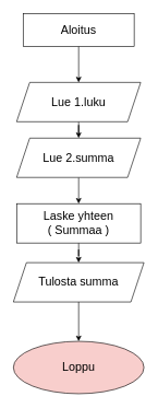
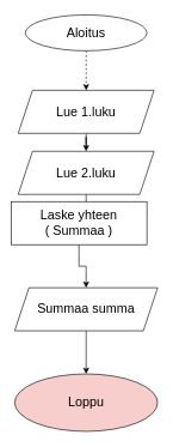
  <mxCell id="0" />
  <mxCell id="1" parent="0" />
- <mxCell id="2" value="" style="edgeStyle=orthogonalEdgeStyle;rounded=0;orthogonalLoop=1;jettySize=auto;html=1;fontSize=18;" parent="1" source="3" target="5" edge="1"><mxGeometry relative="1" as="geometry" /></mxCell>
- <mxCell id="3" value="&lt;font style=&quot;font-size: 18px;&quot;&gt;Aloitus&lt;/font&gt;" style="whiteSpace=wrap;html=1;rounded=0;" parent="1" vertex="1"><mxGeometry x="35" y="20" width="170" height="50" as="geometry" /></mxCell>
+ <mxCell id="2" value="" style="edgeStyle=orthogonalEdgeStyle;rounded=0;orthogonalLoop=1;jettySize=auto;html=1;fontSize=18;dashed=1;" parent="1" source="3" target="5" edge="1"><mxGeometry relative="1" as="geometry" /></mxCell>
+ <mxCell id="3" value="&lt;font style=&quot;font-size: 18px;&quot;&gt;Aloitus&lt;/font&gt;" style="ellipse;whiteSpace=wrap;html=1;" parent="1" vertex="1"><mxGeometry x="35" y="20" width="170" height="50" as="geometry" /></mxCell>
  <mxCell id="4" value="" style="edgeStyle=orthogonalEdgeStyle;rounded=0;orthogonalLoop=1;jettySize=auto;html=1;fontSize=18;" parent="1" source="5" target="7" edge="1"><mxGeometry relative="1" as="geometry" /></mxCell>
  <mxCell id="5" value="Lue 1.luku" style="shape=parallelogram;perimeter=parallelogramPerimeter;whiteSpace=wrap;html=1;fixedSize=1;fontSize=18;" parent="1" vertex="1"><mxGeometry x="25" y="125" width="190" height="60" as="geometry" /></mxCell>
  <mxCell id="6" value="" style="edgeStyle=orthogonalEdgeStyle;rounded=0;orthogonalLoop=1;jettySize=auto;html=1;fontSize=18;" parent="1" source="7" target="9" edge="1"><mxGeometry relative="1" as="geometry" /></mxCell>
- <mxCell id="7" value="Lue 2.summa" style="shape=parallelogram;perimeter=parallelogramPerimeter;whiteSpace=wrap;html=1;fixedSize=1;fontSize=18;" parent="1" vertex="1"><mxGeometry x="25" y="210" width="190" height="60" as="geometry" /></mxCell>
+ <mxCell id="7" value="Lue 2.luku" style="shape=parallelogram;perimeter=parallelogramPerimeter;whiteSpace=wrap;html=1;fixedSize=1;fontSize=18;" parent="1" vertex="1"><mxGeometry x="25" y="210" width="190" height="60" as="geometry" /></mxCell>
  <mxCell id="8" value="" style="edgeStyle=orthogonalEdgeStyle;rounded=0;orthogonalLoop=1;jettySize=auto;html=1;fontSize=18;" parent="1" source="9" target="11" edge="1"><mxGeometry relative="1" as="geometry" /></mxCell>
- <mxCell id="9" value="Laske yhteen&lt;br&gt;( Summaa )" style="rounded=0;whiteSpace=wrap;html=1;fontSize=18;" parent="1" vertex="1"><mxGeometry x="25" y="310" width="190" height="60" as="geometry" /></mxCell>
+ <mxCell id="9" value="Laske yhteen&lt;br&gt;( Summaa )" style="rounded=0;whiteSpace=wrap;html=1;fontSize=18;" parent="1" vertex="1"><mxGeometry x="15" y="280" width="190" height="60" as="geometry" /></mxCell>
  <mxCell id="10" value="" style="edgeStyle=orthogonalEdgeStyle;rounded=0;orthogonalLoop=1;jettySize=auto;html=1;fontSize=18;" parent="1" source="11" target="12" edge="1"><mxGeometry relative="1" as="geometry" /></mxCell>
- <mxCell id="11" value="Tulosta summa" style="shape=parallelogram;perimeter=parallelogramPerimeter;whiteSpace=wrap;html=1;fixedSize=1;fontSize=18;" parent="1" vertex="1"><mxGeometry x="20" y="400" width="200" height="60" as="geometry" /></mxCell>
+ <mxCell id="11" value="Summaa summa" style="shape=parallelogram;perimeter=parallelogramPerimeter;whiteSpace=wrap;html=1;fixedSize=1;fontSize=18;" parent="1" vertex="1"><mxGeometry x="20" y="400" width="200" height="60" as="geometry" /></mxCell>
  <mxCell id="12" value="Loppu" style="ellipse;whiteSpace=wrap;html=1;fontSize=18;fillColor=#f8cecc;" parent="1" vertex="1"><mxGeometry x="20" y="520" width="200" height="80" as="geometry" /></mxCell>
